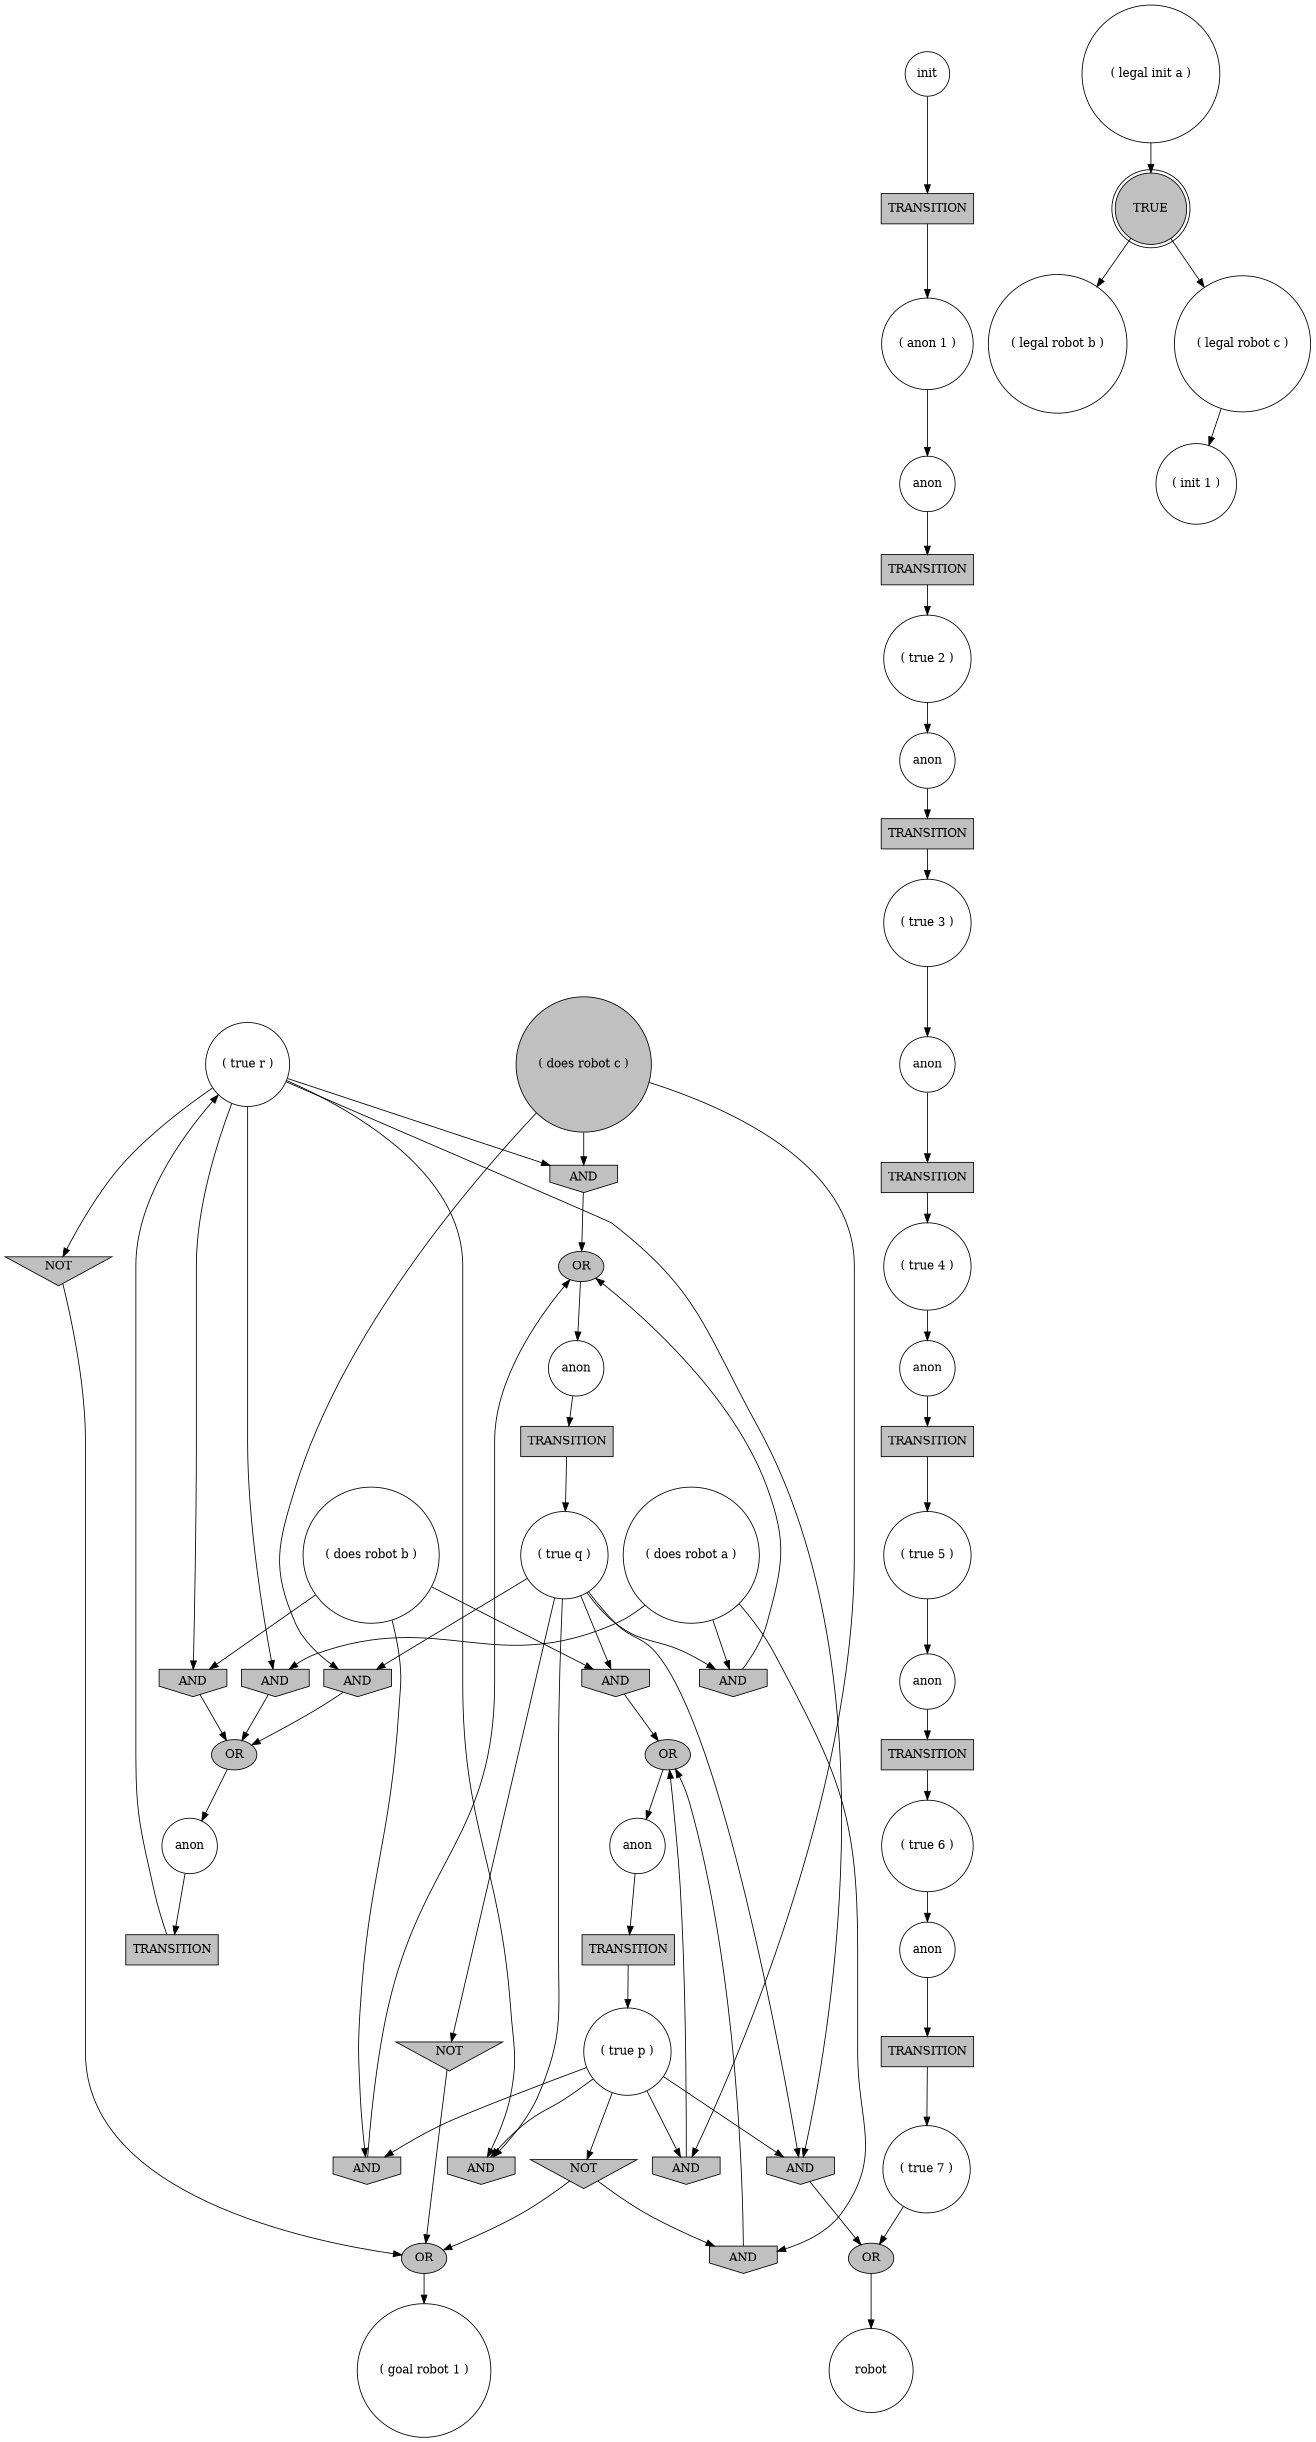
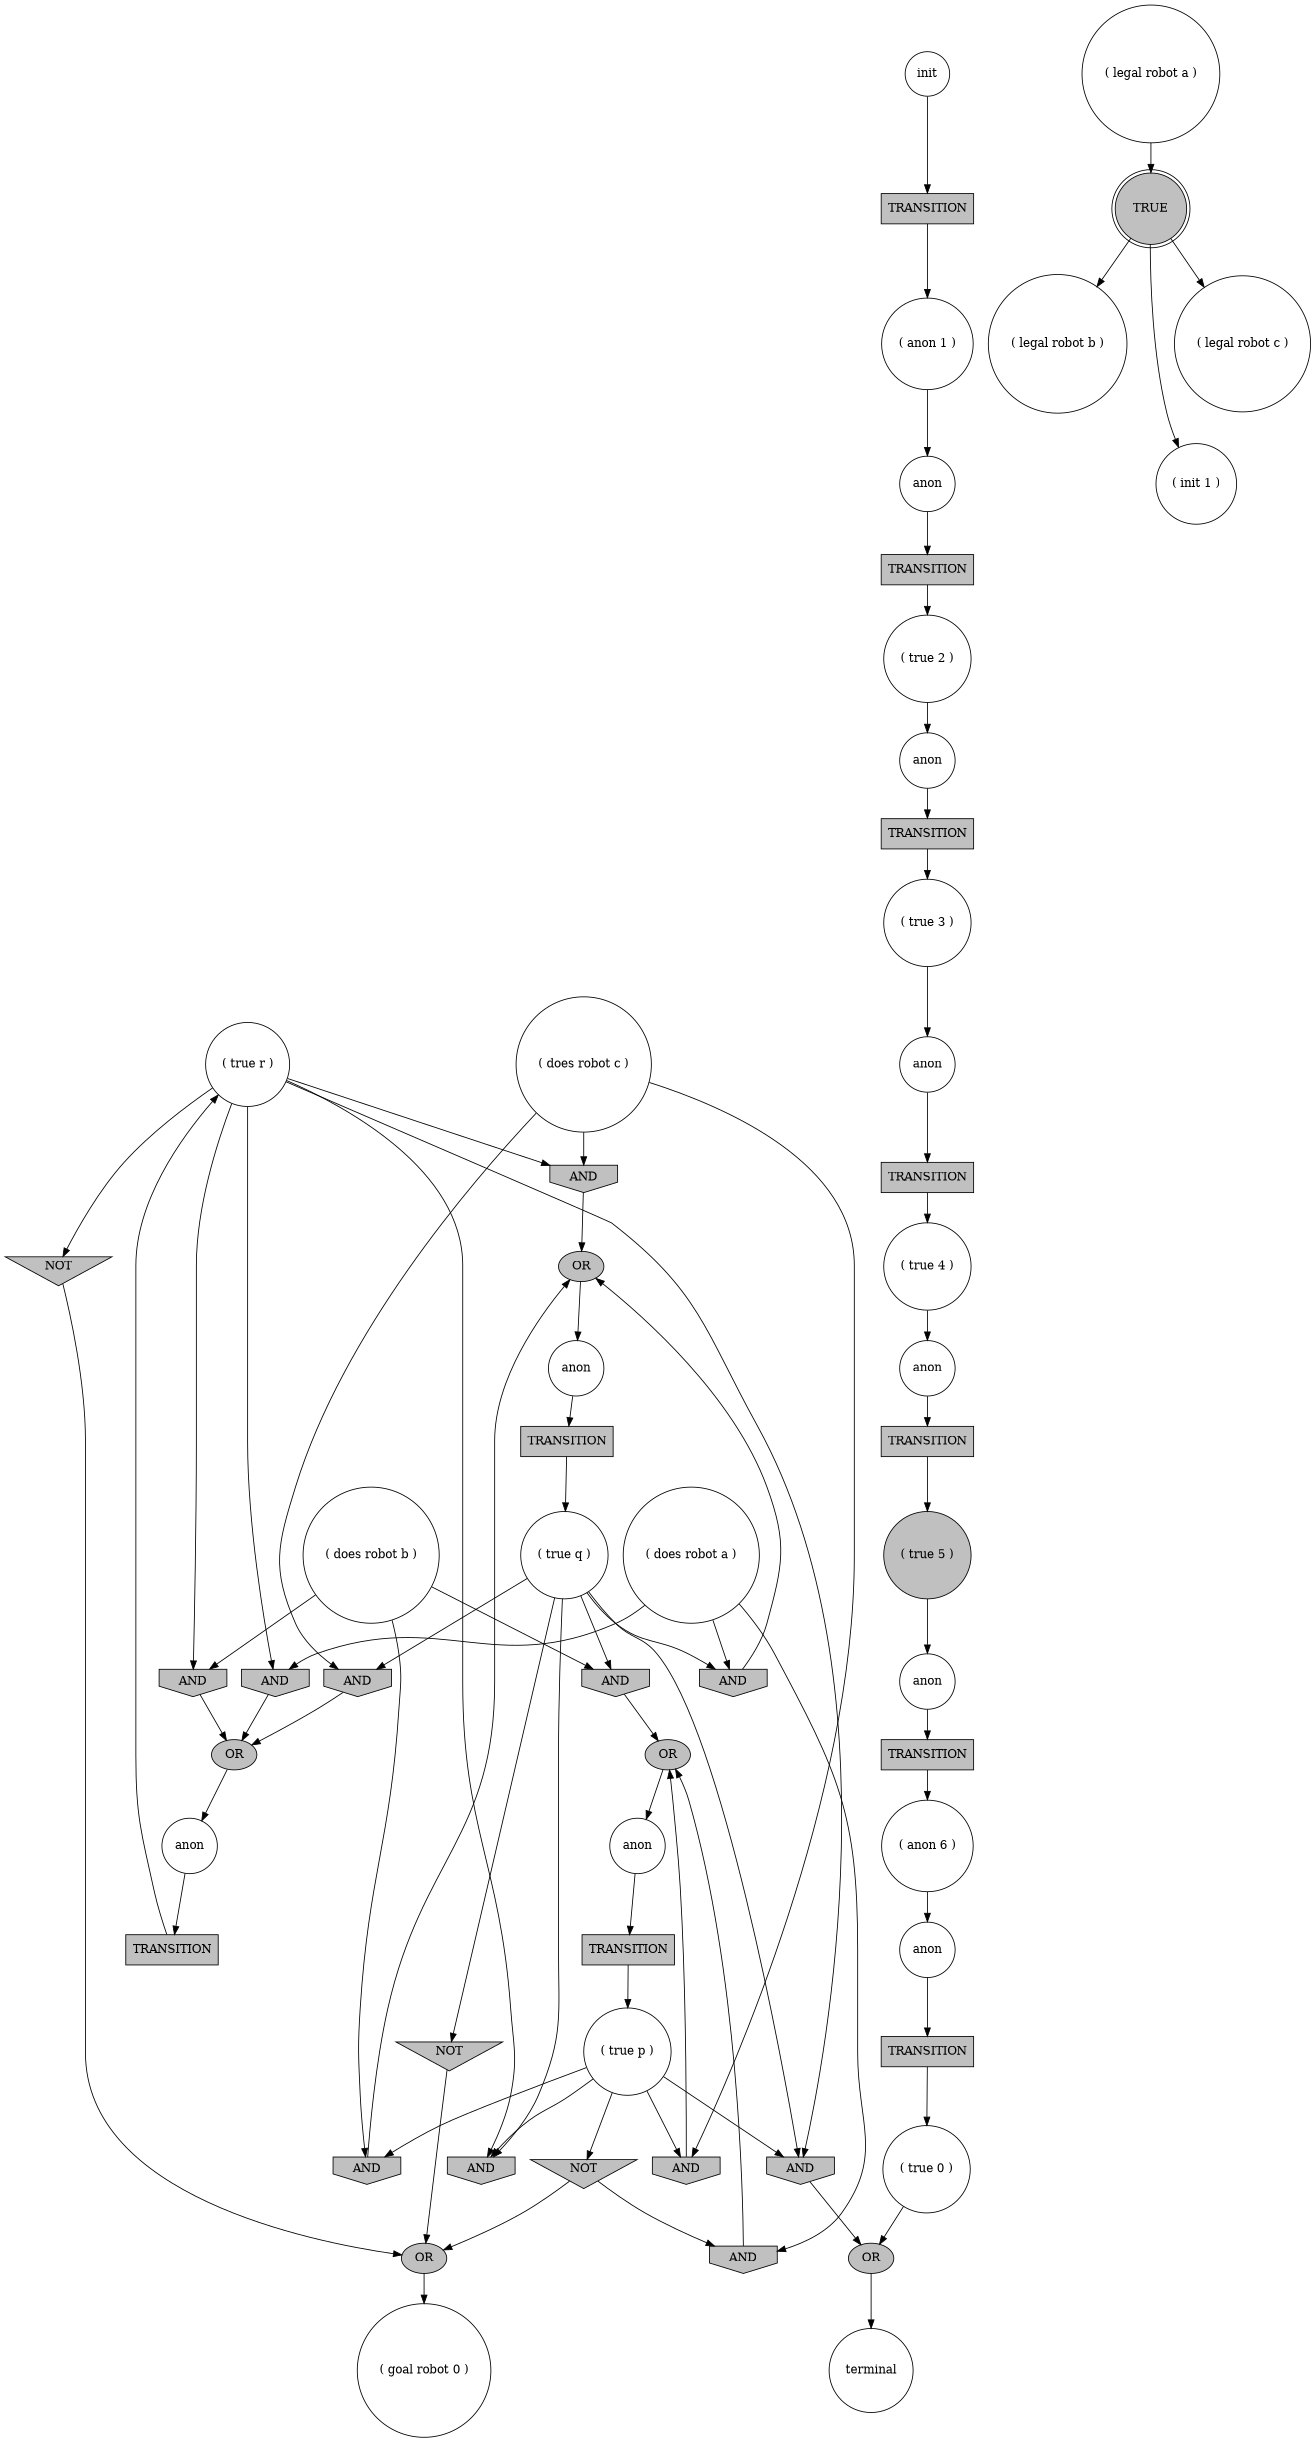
  digraph {
    node [fillcolor=grey shape=circle style=filled]
-   n1 [fillcolor=white label="( goal robot 1 )"]
+   n1 [fillcolor=white label="( goal robot 0 )"]
    n2 [label=AND shape=invhouse]
    n3 [label=AND shape=invhouse]
    n4 [label=OR shape=ellipse]
    n5 [fillcolor=white label=anon]
    n6 [label=TRANSITION shape=box]
    n7 [label=TRANSITION shape=box]
-   n8 [fillcolor=white label="( true 7 )"]
+   n8 [fillcolor=white label="( true 0 )"]
    n9 [label=OR shape=ellipse]
-   n10 [fillcolor=white label=robot]
+   n10 [fillcolor=white label=terminal]
    n11 [fillcolor=white label=anon]
    n12 [label=AND shape=invhouse]
    n13 [label=OR shape=ellipse]
    n14 [fillcolor=white label=anon]
    n15 [label=TRANSITION shape=box]
    n16 [fillcolor=white label="( true r )"]
    n17 [label=AND shape=invhouse]
    n18 [label=AND shape=invhouse]
    n19 [label=AND shape=invhouse]
    n20 [label=NOT shape=invtriangle]
    n21 [label=OR shape=ellipse]
    n22 [label=TRANSITION shape=box]
    n23 [fillcolor=white label="( true 4 )"]
    n24 [fillcolor=white label=anon]
    n25 [label=TRANSITION shape=box]
    n26 [fillcolor=white label="( anon 1 )"]
    n27 [fillcolor=white label=anon]
    n28 [label=TRANSITION shape=box]
    n29 [fillcolor=white label="( true 2 )"]
    n30 [label=AND shape=invhouse]
    n31 [label=OR shape=ellipse]
    n32 [fillcolor=white label=anon]
    n33 [label=TRANSITION shape=box]
    n34 [fillcolor=white label="( legal robot b )"]
-   n35 [fillcolor=white label="( true 5 )"]
-   n36 [fillcolor=white label="( legal init a )"]
+   n35 [label="( true 5 )"]
+   n36 [fillcolor=white label="( legal robot a )"]
    n37 [label=TRUE shape=doublecircle]
    n38 [fillcolor=white label="( true p )"]
    n39 [fillcolor=white label="( true q )"]
    n40 [fillcolor=white label=anon]
    n41 [label=TRANSITION shape=box]
-   n42 [fillcolor=white label="( true 6 )"]
+   n42 [fillcolor=white label="( anon 6 )"]
    n43 [label=AND shape=invhouse]
    n44 [fillcolor=white label="( does robot b )"]
    n45 [label=AND shape=invhouse]
    n46 [label=AND shape=invhouse]
    n47 [label=TRANSITION shape=box]
    n48 [fillcolor=white label="( true 3 )"]
    n49 [fillcolor=white label=anon]
    n50 [label=TRANSITION shape=box]
    n51 [fillcolor=white label=init]
    n52 [fillcolor=white label=anon]
    n53 [fillcolor=white label="( init 1 )"]
    n54 [label=NOT shape=invtriangle]
    n55 [label=NOT shape=invtriangle]
-   n56 [label="( does robot c )"]
+   n56 [fillcolor=white label="( does robot c )"]
    n57 [label=AND shape=invhouse]
    n58 [fillcolor=white label="( legal robot c )"]
    n59 [fillcolor=white label="( does robot a )"]
    n3 -> n4
    n4 -> n5
    n5 -> n6
    n6 -> n39
    n7 -> n8
    n8 -> n9
    n9 -> n10
    n11 -> n7
    n12 -> n13
    n13 -> n14
    n14 -> n15
    n15 -> n16
    n16 -> n2
    n16 -> n12
    n16 -> n17
    n16 -> n18
    n16 -> n19
    n16 -> n20
    n17 -> n13
    n18 -> n9
    n19 -> n4
    n20 -> n21
    n21 -> n1
    n22 -> n23
    n23 -> n24
    n24 -> n25
    n25 -> n35
    n26 -> n27
    n27 -> n28
    n28 -> n29
    n29 -> n52
    n30 -> n31
    n31 -> n32
    n32 -> n33
    n33 -> n38
    n35 -> n40
    n36 -> n37
    n37 -> n34
-   n58 -> n53
+   n37 -> n53
    n37 -> n58
    n38 -> n2
    n38 -> n18
    n38 -> n43
    n38 -> n55
    n38 -> n57
    n39 -> n2
    n39 -> n3
    n39 -> n18
    n39 -> n45
    n39 -> n46
    n39 -> n54
    n40 -> n41
    n41 -> n42
    n42 -> n11
    n43 -> n4
    n44 -> n12
    n44 -> n43
    n44 -> n45
    n45 -> n31
    n46 -> n13
    n47 -> n48
    n48 -> n49
    n49 -> n22
    n50 -> n26
    n51 -> n50
    n52 -> n47
    n54 -> n21
    n55 -> n21
    n55 -> n30
    n56 -> n19
    n56 -> n46
    n56 -> n57
    n57 -> n31
    n59 -> n3
    n59 -> n17
    n59 -> n30
  }
